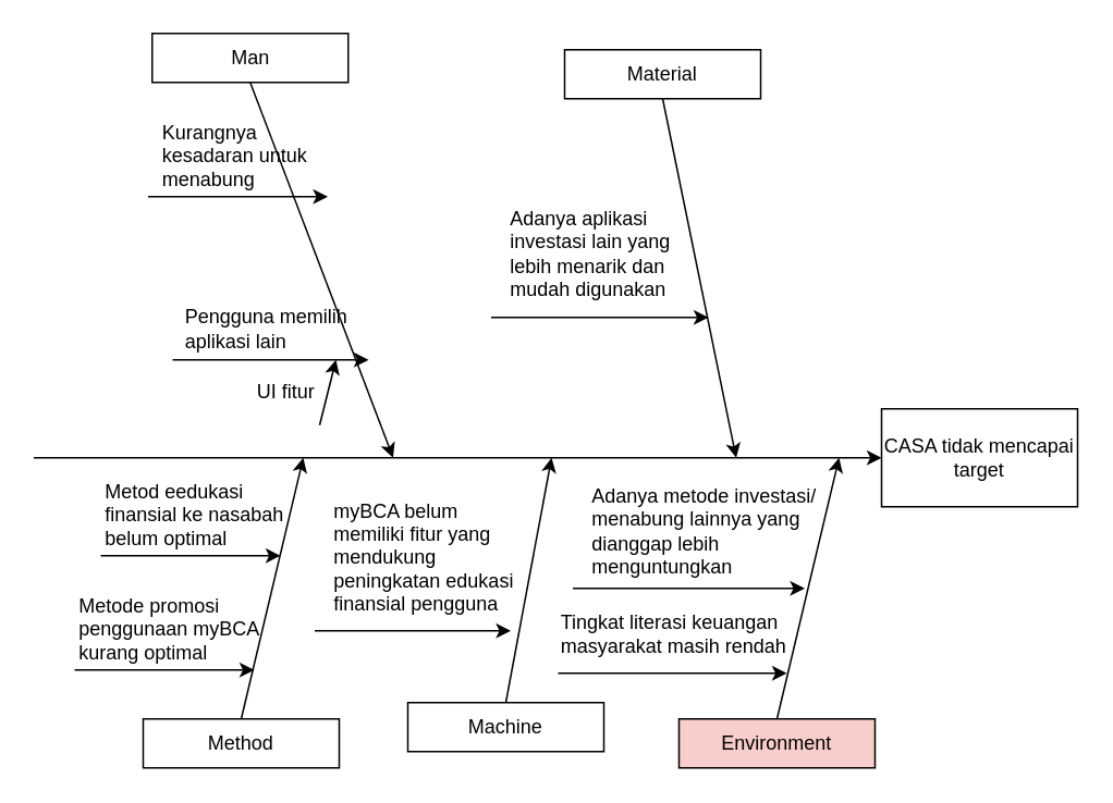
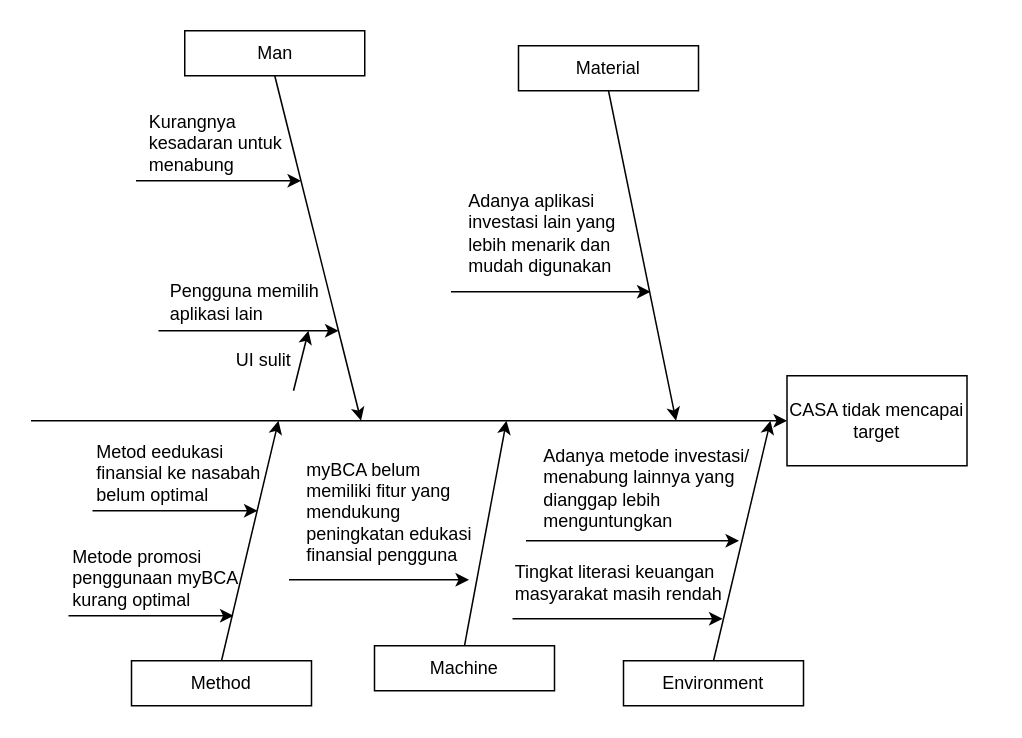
  <mxCell id="0" />
  <mxCell id="1" parent="0" />
- <mxCell id="2" value="CASA tidak mencapai target" style="rounded=0;whiteSpace=wrap;html=1;" vertex="1" parent="1"><mxGeometry x="539" y="250" width="120" height="60" as="geometry" /></mxCell>
+ <mxCell id="2" value="CASA tidak mencapai target" style="rounded=0;whiteSpace=wrap;html=1;" vertex="1" parent="1"><mxGeometry x="524" y="250" width="120" height="60" as="geometry" /></mxCell>
  <mxCell id="3" value="" style="endArrow=classic;html=1;rounded=0;entryX=0;entryY=0.5;entryDx=0;entryDy=0;" edge="1" parent="1" target="2"><mxGeometry width="50" height="50" relative="1" as="geometry"><mxPoint x="20" y="280" as="sourcePoint" /><mxPoint x="500" y="80" as="targetPoint" /></mxGeometry></mxCell>
- <mxCell id="4" value="Man" style="rounded=0;whiteSpace=wrap;html=1;" vertex="1" parent="1"><mxGeometry x="92.5" y="20" width="120" height="30" as="geometry" /></mxCell>
+ <mxCell id="4" value="Man" style="rounded=0;whiteSpace=wrap;html=1;" vertex="1" parent="1"><mxGeometry x="122.5" y="20" width="120" height="30" as="geometry" /></mxCell>
  <mxCell id="5" value="" style="endArrow=classic;html=1;rounded=0;exitX=0.5;exitY=1;exitDx=0;exitDy=0;" edge="1" parent="1" source="4"><mxGeometry width="50" height="50" relative="1" as="geometry"><mxPoint x="260" y="170" as="sourcePoint" /><mxPoint x="240" y="280" as="targetPoint" /></mxGeometry></mxCell>
  <mxCell id="6" value="" style="endArrow=classic;html=1;rounded=0;" edge="1" parent="1"><mxGeometry width="50" height="50" relative="1" as="geometry"><mxPoint x="105" y="220" as="sourcePoint" /><mxPoint x="225" y="220" as="targetPoint" /></mxGeometry></mxCell>
  <mxCell id="7" value="Pengguna memilih aplikasi lain" style="text;html=1;align=left;verticalAlign=middle;whiteSpace=wrap;rounded=0;" vertex="1" parent="1"><mxGeometry x="111" y="186" width="110" height="30" as="geometry" /></mxCell>
  <mxCell id="8" value="" style="endArrow=classic;html=1;rounded=0;" edge="1" parent="1"><mxGeometry width="50" height="50" relative="1" as="geometry"><mxPoint x="195" y="260" as="sourcePoint" /><mxPoint x="205" y="220" as="targetPoint" /></mxGeometry></mxCell>
- <mxCell id="9" value="UI fitur" style="text;html=1;align=left;verticalAlign=middle;whiteSpace=wrap;rounded=0;" vertex="1" parent="1"><mxGeometry x="155" y="230" width="45" height="20" as="geometry" /></mxCell>
+ <mxCell id="9" value="UI sulit" style="text;html=1;align=left;verticalAlign=middle;whiteSpace=wrap;rounded=0;" vertex="1" parent="1"><mxGeometry x="155" y="230" width="45" height="20" as="geometry" /></mxCell>
  <mxCell id="10" value="" style="endArrow=classic;html=1;rounded=0;" edge="1" parent="1"><mxGeometry width="50" height="50" relative="1" as="geometry"><mxPoint x="90" y="120" as="sourcePoint" /><mxPoint x="200" y="120" as="targetPoint" /></mxGeometry></mxCell>
  <mxCell id="11" value="Kurangnya kesadaran untuk menabung" style="text;html=1;align=left;verticalAlign=middle;whiteSpace=wrap;rounded=0;" vertex="1" parent="1"><mxGeometry x="97" y="80" width="100" height="30" as="geometry" /></mxCell>
  <mxCell id="12" value="Material" style="rounded=0;whiteSpace=wrap;html=1;" vertex="1" parent="1"><mxGeometry x="345" y="30" width="120" height="30" as="geometry" /></mxCell>
  <mxCell id="13" value="" style="endArrow=classic;html=1;rounded=0;exitX=0.5;exitY=1;exitDx=0;exitDy=0;" edge="1" parent="1" source="12"><mxGeometry width="50" height="50" relative="1" as="geometry"><mxPoint x="210" y="60" as="sourcePoint" /><mxPoint x="450" y="280" as="targetPoint" /></mxGeometry></mxCell>
  <mxCell id="14" value="" style="endArrow=classic;html=1;rounded=0;" edge="1" parent="1"><mxGeometry width="50" height="50" relative="1" as="geometry"><mxPoint x="300" y="194" as="sourcePoint" /><mxPoint x="433" y="194" as="targetPoint" /></mxGeometry></mxCell>
  <mxCell id="15" value="Adanya aplikasi investasi lain yang lebih menarik dan mudah digunakan" style="text;html=1;align=left;verticalAlign=middle;whiteSpace=wrap;rounded=0;" vertex="1" parent="1"><mxGeometry x="310" y="130" width="121" height="50" as="geometry" /></mxCell>
  <mxCell id="16" value="Method" style="rounded=0;whiteSpace=wrap;html=1;" vertex="1" parent="1"><mxGeometry x="87" y="440" width="120" height="30" as="geometry" /></mxCell>
  <mxCell id="17" value="" style="endArrow=classic;html=1;rounded=0;exitX=0.5;exitY=0;exitDx=0;exitDy=0;" edge="1" parent="1" source="16"><mxGeometry width="50" height="50" relative="1" as="geometry"><mxPoint x="385" y="290" as="sourcePoint" /><mxPoint x="185" y="280" as="targetPoint" /></mxGeometry></mxCell>
  <mxCell id="18" value="" style="endArrow=classic;html=1;rounded=0;" edge="1" parent="1"><mxGeometry width="50" height="50" relative="1" as="geometry"><mxPoint x="61" y="340" as="sourcePoint" /><mxPoint x="171" y="340" as="targetPoint" /></mxGeometry></mxCell>
  <mxCell id="19" value="Metod eedukasi finansial ke nasabah belum optimal" style="text;html=1;align=left;verticalAlign=middle;whiteSpace=wrap;rounded=0;" vertex="1" parent="1"><mxGeometry x="62" y="300" width="118" height="30" as="geometry" /></mxCell>
  <mxCell id="20" value="" style="endArrow=classic;html=1;rounded=0;" edge="1" parent="1"><mxGeometry width="50" height="50" relative="1" as="geometry"><mxPoint x="45" y="410" as="sourcePoint" /><mxPoint x="155" y="410" as="targetPoint" /></mxGeometry></mxCell>
  <mxCell id="21" value="Metode promosi penggunaan myBCA kurang optimal" style="text;html=1;align=left;verticalAlign=middle;whiteSpace=wrap;rounded=0;" vertex="1" parent="1"><mxGeometry x="46" y="370" width="118" height="30" as="geometry" /></mxCell>
  <mxCell id="22" value="Machine" style="rounded=0;whiteSpace=wrap;html=1;" vertex="1" parent="1"><mxGeometry x="249" y="430" width="120" height="30" as="geometry" /></mxCell>
  <mxCell id="23" value="" style="endArrow=classic;html=1;rounded=0;exitX=0.5;exitY=0;exitDx=0;exitDy=0;" edge="1" parent="1" source="22"><mxGeometry width="50" height="50" relative="1" as="geometry"><mxPoint x="537" y="290" as="sourcePoint" /><mxPoint x="337" y="280" as="targetPoint" /></mxGeometry></mxCell>
  <mxCell id="24" value="" style="endArrow=classic;html=1;rounded=0;" edge="1" parent="1"><mxGeometry width="50" height="50" relative="1" as="geometry"><mxPoint x="192" y="386" as="sourcePoint" /><mxPoint x="312" y="386" as="targetPoint" /></mxGeometry></mxCell>
  <mxCell id="25" value="myBCA belum memiliki fitur yang mendukung peningkatan edukasi finansial pengguna" style="text;html=1;align=left;verticalAlign=middle;whiteSpace=wrap;rounded=0;" vertex="1" parent="1"><mxGeometry x="202" y="326" width="115" height="30" as="geometry" /></mxCell>
- <mxCell id="26" value="Environment" style="rounded=0;whiteSpace=wrap;html=1;fillColor=#f8cecc;" vertex="1" parent="1"><mxGeometry x="415" y="440" width="120" height="30" as="geometry" /></mxCell>
+ <mxCell id="26" value="Environment" style="rounded=0;whiteSpace=wrap;html=1;" vertex="1" parent="1"><mxGeometry x="415" y="440" width="120" height="30" as="geometry" /></mxCell>
  <mxCell id="27" value="" style="endArrow=classic;html=1;rounded=0;exitX=0.5;exitY=0;exitDx=0;exitDy=0;" edge="1" parent="1" source="26"><mxGeometry width="50" height="50" relative="1" as="geometry"><mxPoint x="713" y="290" as="sourcePoint" /><mxPoint x="513" y="280" as="targetPoint" /></mxGeometry></mxCell>
  <mxCell id="28" value="" style="endArrow=classic;html=1;rounded=0;" edge="1" parent="1"><mxGeometry width="50" height="50" relative="1" as="geometry"><mxPoint x="350" y="360" as="sourcePoint" /><mxPoint x="492" y="360" as="targetPoint" /></mxGeometry></mxCell>
  <mxCell id="29" value="Adanya metode investasi/ menabung lainnya yang dianggap lebih menguntungkan" style="text;html=1;align=left;verticalAlign=middle;whiteSpace=wrap;rounded=0;" vertex="1" parent="1"><mxGeometry x="360" y="290" width="140" height="70" as="geometry" /></mxCell>
  <mxCell id="30" value="" style="endArrow=classic;html=1;rounded=0;" edge="1" parent="1"><mxGeometry width="50" height="50" relative="1" as="geometry"><mxPoint x="341" y="412" as="sourcePoint" /><mxPoint x="481" y="412" as="targetPoint" /></mxGeometry></mxCell>
  <mxCell id="31" value="Tingkat literasi keuangan masyarakat masih rendah" style="text;html=1;align=left;verticalAlign=middle;whiteSpace=wrap;rounded=0;" vertex="1" parent="1"><mxGeometry x="341" y="373" width="146" height="30" as="geometry" /></mxCell>
